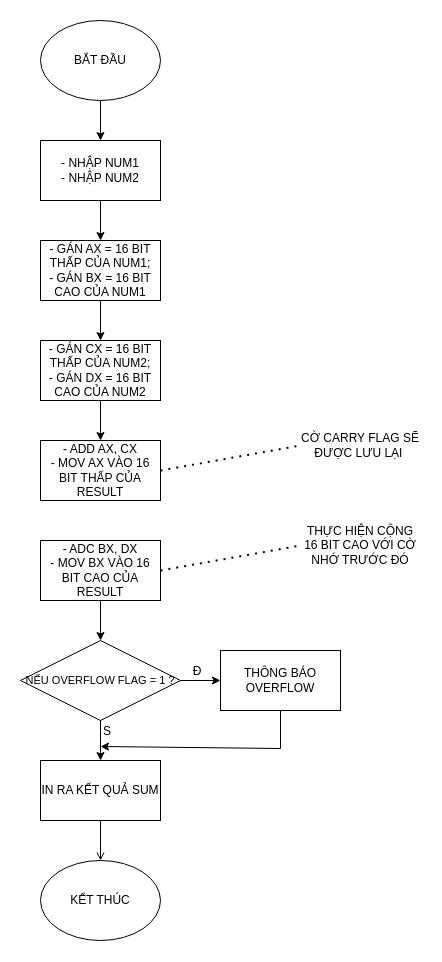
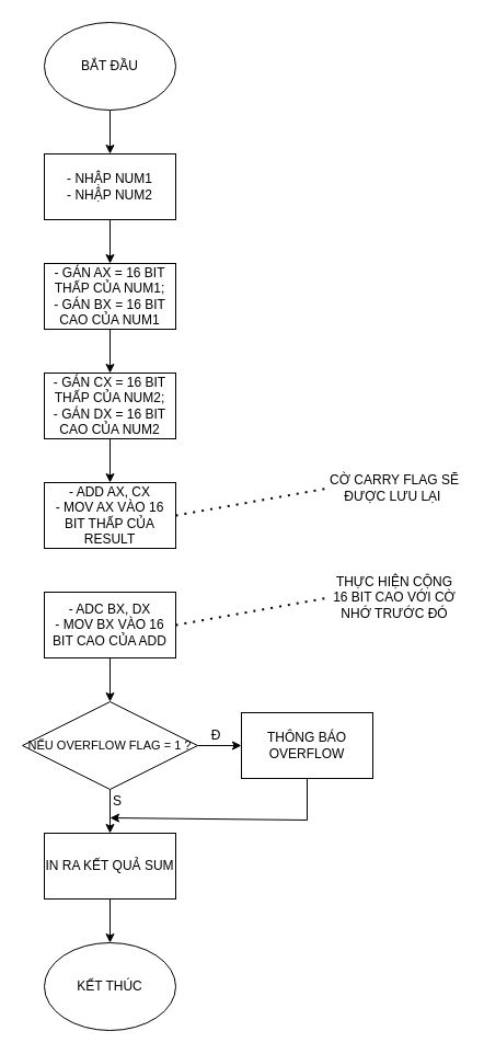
  <mxCell id="0" />
  <mxCell id="1" parent="0" />
  <mxCell id="2" value="" style="edgeStyle=orthogonalEdgeStyle;rounded=0;orthogonalLoop=1;jettySize=auto;html=1;" edge="1" parent="1" source="3" target="5"><mxGeometry relative="1" as="geometry" /></mxCell>
  <mxCell id="3" value="BẮT ĐẦU" style="ellipse;whiteSpace=wrap;html=1;" vertex="1" parent="1"><mxGeometry x="40" y="20" width="120" height="80" as="geometry" /></mxCell>
  <mxCell id="4" value="" style="edgeStyle=orthogonalEdgeStyle;rounded=0;orthogonalLoop=1;jettySize=auto;html=1;" edge="1" parent="1" source="5" target="7"><mxGeometry relative="1" as="geometry" /></mxCell>
  <mxCell id="5" value="- NHẬP NUM1&lt;br&gt;- NHẬP NUM2" style="rounded=0;whiteSpace=wrap;html=1;" vertex="1" parent="1"><mxGeometry x="40" y="140" width="120" height="60" as="geometry" /></mxCell>
  <mxCell id="6" value="" style="edgeStyle=orthogonalEdgeStyle;rounded=0;orthogonalLoop=1;jettySize=auto;html=1;" edge="1" parent="1" source="7" target="9"><mxGeometry relative="1" as="geometry" /></mxCell>
  <mxCell id="7" value="- GÁN AX = 16 BIT THẤP CỦA NUM1;&lt;br&gt;- GÁN BX = 16 BIT CAO CỦA NUM1" style="rounded=0;whiteSpace=wrap;html=1;" vertex="1" parent="1"><mxGeometry x="40" y="240" width="120" height="60" as="geometry" /></mxCell>
  <mxCell id="8" value="" style="edgeStyle=orthogonalEdgeStyle;rounded=0;orthogonalLoop=1;jettySize=auto;html=1;" edge="1" parent="1" source="9" target="10"><mxGeometry relative="1" as="geometry" /></mxCell>
  <mxCell id="9" value="- GÁN CX = 16 BIT THẤP CỦA NUM2;&lt;br&gt;- GÁN DX = 16 BIT CAO CỦA NUM2" style="rounded=0;whiteSpace=wrap;html=1;" vertex="1" parent="1"><mxGeometry x="40" y="340" width="120" height="60" as="geometry" /></mxCell>
  <mxCell id="10" value="- ADD AX, CX&lt;br&gt;- MOV AX VÀO 16 BIT THẤP CỦA RESULT" style="rounded=0;whiteSpace=wrap;html=1;" vertex="1" parent="1"><mxGeometry x="40" y="440" width="120" height="60" as="geometry" /></mxCell>
  <mxCell id="11" value="" style="edgeStyle=orthogonalEdgeStyle;rounded=0;orthogonalLoop=1;jettySize=auto;html=1;" edge="1" parent="1" source="12" target="19"><mxGeometry relative="1" as="geometry" /></mxCell>
- <mxCell id="12" value="- ADC BX, DX&lt;br&gt;- MOV BX VÀO 16 BIT CAO CỦA RESULT" style="rounded=0;whiteSpace=wrap;html=1;" vertex="1" parent="1"><mxGeometry x="40" y="540" width="120" height="60" as="geometry" /></mxCell>
+ <mxCell id="12" value="- ADC BX, DX&lt;br&gt;- MOV BX VÀO 16 BIT CAO CỦA ADD" style="rounded=0;whiteSpace=wrap;html=1;" vertex="1" parent="1"><mxGeometry x="40" y="540" width="120" height="60" as="geometry" /></mxCell>
  <mxCell id="13" value="CỜ CARRY FLAG SẼ ĐƯỢC LƯU LẠI&amp;nbsp;" style="text;html=1;strokeColor=none;fillColor=none;align=center;verticalAlign=middle;whiteSpace=wrap;rounded=0;" vertex="1" parent="1"><mxGeometry x="300" y="430" width="120" height="30" as="geometry" /></mxCell>
  <mxCell id="14" value="" style="endArrow=none;dashed=1;html=1;dashPattern=1 3;strokeWidth=2;rounded=0;exitX=1;exitY=0.5;exitDx=0;exitDy=0;entryX=0;entryY=0.5;entryDx=0;entryDy=0;" edge="1" parent="1" source="10" target="13"><mxGeometry width="50" height="50" relative="1" as="geometry"><mxPoint x="60" y="650" as="sourcePoint" /><mxPoint x="110" y="600" as="targetPoint" /></mxGeometry></mxCell>
  <mxCell id="15" value="THỰC HIỆN CỘNG 16 BIT CAO VỚI CỜ NHỚ TRƯỚC ĐÓ" style="text;html=1;strokeColor=none;fillColor=none;align=center;verticalAlign=middle;whiteSpace=wrap;rounded=0;" vertex="1" parent="1"><mxGeometry x="300" y="530" width="120" height="30" as="geometry" /></mxCell>
  <mxCell id="16" value="" style="endArrow=none;dashed=1;html=1;dashPattern=1 3;strokeWidth=2;rounded=0;exitX=1;exitY=0.5;exitDx=0;exitDy=0;entryX=0;entryY=0.5;entryDx=0;entryDy=0;" edge="1" parent="1" target="15"><mxGeometry width="50" height="50" relative="1" as="geometry"><mxPoint x="160" y="570" as="sourcePoint" /><mxPoint x="110" y="700" as="targetPoint" /></mxGeometry></mxCell>
  <mxCell id="17" value="" style="edgeStyle=orthogonalEdgeStyle;rounded=0;orthogonalLoop=1;jettySize=auto;html=1;" edge="1" parent="1" source="19" target="22"><mxGeometry relative="1" as="geometry" /></mxCell>
  <mxCell id="18" value="" style="edgeStyle=orthogonalEdgeStyle;rounded=0;orthogonalLoop=1;jettySize=auto;html=1;" edge="1" parent="1" source="19" target="20"><mxGeometry relative="1" as="geometry" /></mxCell>
  <mxCell id="19" value="&lt;font style=&quot;font-size: 11px;&quot;&gt;NẾU OVERFLOW FLAG = 1 ?&lt;/font&gt;" style="rhombus;whiteSpace=wrap;html=1;" vertex="1" parent="1"><mxGeometry x="20" y="640" width="160" height="80" as="geometry" /></mxCell>
  <mxCell id="20" value="THÔNG BÁO OVERFLOW" style="rounded=0;whiteSpace=wrap;html=1;" vertex="1" parent="1"><mxGeometry x="220" y="650" width="120" height="60" as="geometry" /></mxCell>
- <mxCell id="21" value="" style="edgeStyle=orthogonalEdgeStyle;rounded=0;orthogonalLoop=1;jettySize=auto;html=1;endArrow=open;" edge="1" parent="1" source="22" target="23"><mxGeometry relative="1" as="geometry" /></mxCell>
+ <mxCell id="21" value="" style="edgeStyle=orthogonalEdgeStyle;rounded=0;orthogonalLoop=1;jettySize=auto;html=1;" edge="1" parent="1" source="22" target="23"><mxGeometry relative="1" as="geometry" /></mxCell>
  <mxCell id="22" value="IN RA KẾT QUẢ SUM" style="rounded=0;whiteSpace=wrap;html=1;" vertex="1" parent="1"><mxGeometry x="40" y="760" width="120" height="60" as="geometry" /></mxCell>
  <mxCell id="23" value="KẾT THÚC" style="ellipse;whiteSpace=wrap;html=1;" vertex="1" parent="1"><mxGeometry x="40" y="860" width="120" height="80" as="geometry" /></mxCell>
  <mxCell id="24" value="" style="endArrow=classic;html=1;rounded=0;exitX=0.5;exitY=1;exitDx=0;exitDy=0;" edge="1" parent="1" source="20"><mxGeometry width="50" height="50" relative="1" as="geometry"><mxPoint x="60" y="680" as="sourcePoint" /><mxPoint x="100" y="746" as="targetPoint" /><Array as="points"><mxPoint x="280" y="748" /></Array></mxGeometry></mxCell>
  <mxCell id="25" value="Đ" style="text;html=1;strokeColor=none;fillColor=none;align=center;verticalAlign=middle;whiteSpace=wrap;rounded=0;" vertex="1" parent="1"><mxGeometry x="167" y="656" width="60" height="30" as="geometry" /></mxCell>
  <mxCell id="26" value="S" style="text;html=1;strokeColor=none;fillColor=none;align=center;verticalAlign=middle;whiteSpace=wrap;rounded=0;" vertex="1" parent="1"><mxGeometry x="77" y="716" width="60" height="30" as="geometry" /></mxCell>
